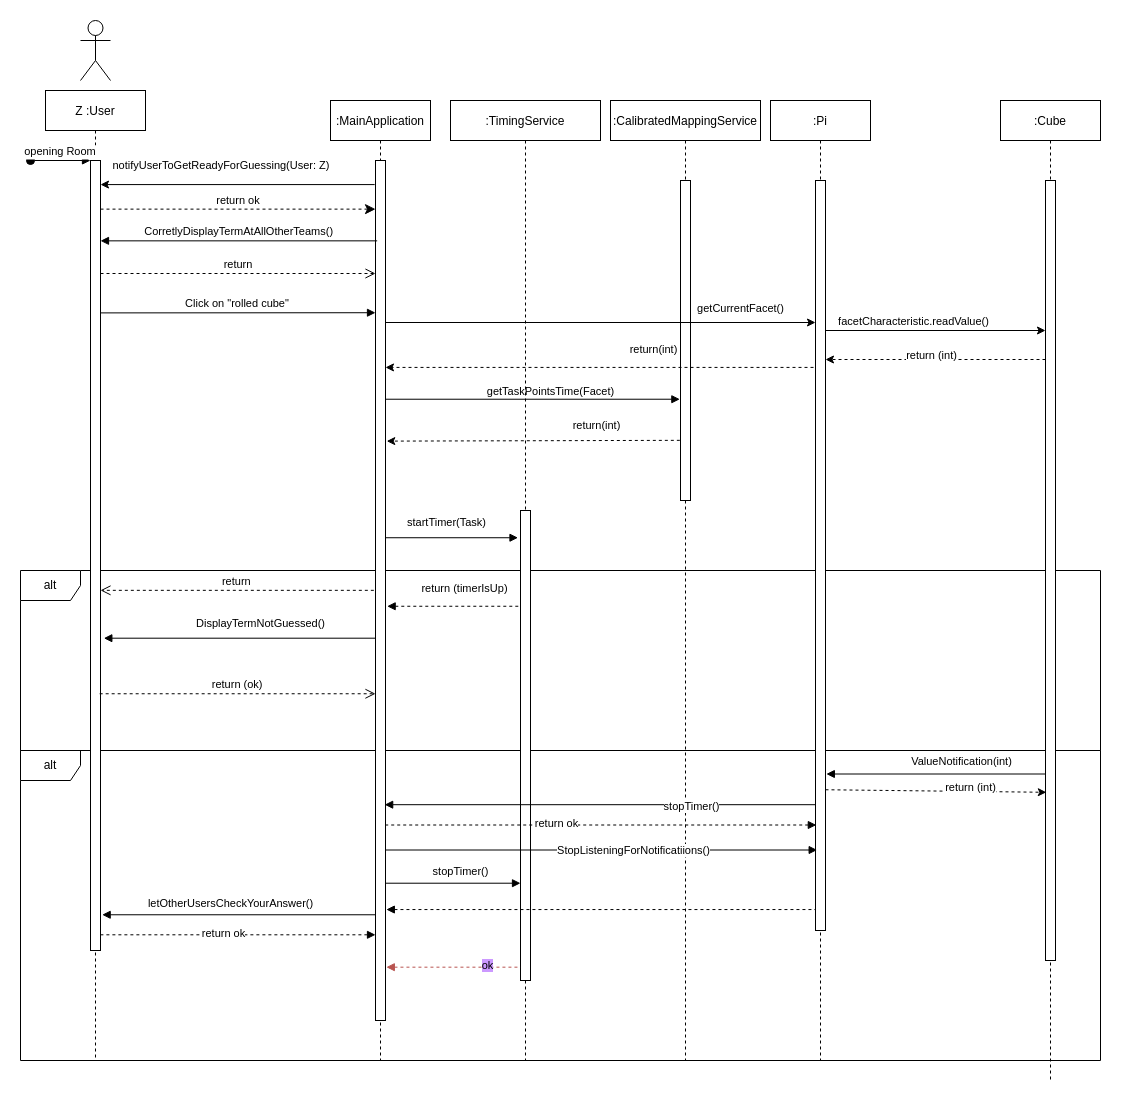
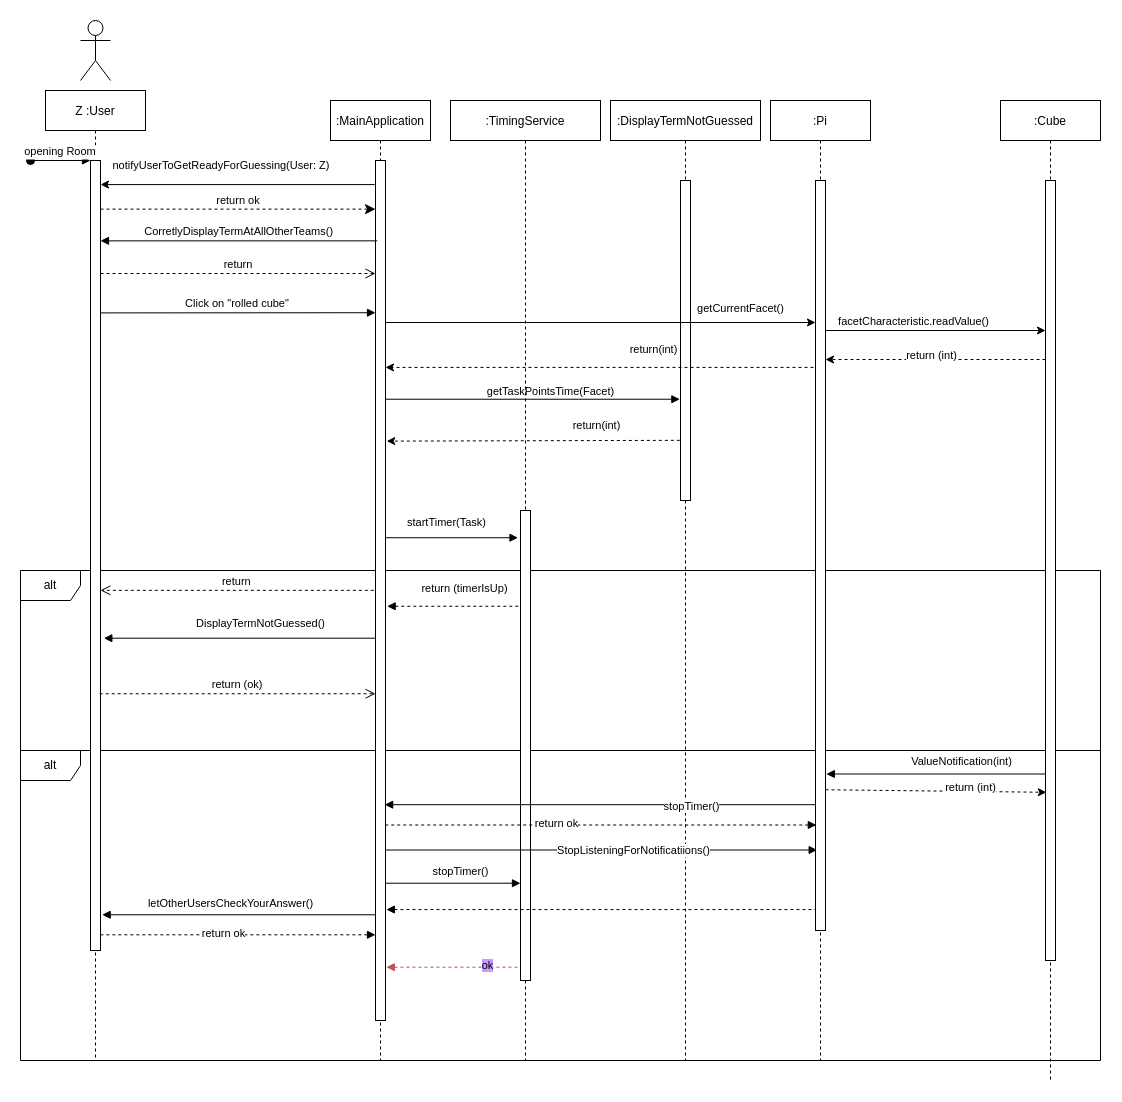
  <mxCell id="0" />
  <mxCell id="1" parent="0" />
  <mxCell id="2" value="alt" style="shape=umlFrame;whiteSpace=wrap;html=1;" vertex="1" parent="1"><mxGeometry x="20" y="750" width="1080" height="310" as="geometry" /></mxCell>
  <mxCell id="3" value="alt" style="shape=umlFrame;whiteSpace=wrap;html=1;" vertex="1" parent="1"><mxGeometry x="20" y="570" width="1080" height="180" as="geometry" /></mxCell>
- <mxCell id="4" value=":CalibratedMappingService" style="shape=umlLifeline;perimeter=lifelinePerimeter;container=1;collapsible=0;recursiveResize=0;rounded=0;shadow=0;strokeWidth=1;" vertex="1" parent="1"><mxGeometry x="610" y="100" width="150" height="960" as="geometry" /></mxCell>
+ <mxCell id="4" value=":DisplayTermNotGuessed" style="shape=umlLifeline;perimeter=lifelinePerimeter;container=1;collapsible=0;recursiveResize=0;rounded=0;shadow=0;strokeWidth=1;" vertex="1" parent="1"><mxGeometry x="610" y="100" width="150" height="960" as="geometry" /></mxCell>
  <mxCell id="5" value="" style="points=[];perimeter=orthogonalPerimeter;rounded=0;shadow=0;strokeWidth=1;" vertex="1" parent="4"><mxGeometry x="70" y="80" width="10" height="320" as="geometry" /></mxCell>
  <mxCell id="6" value="Z :User" style="shape=umlLifeline;perimeter=lifelinePerimeter;container=1;collapsible=0;recursiveResize=0;rounded=0;shadow=0;strokeWidth=1;" vertex="1" parent="1"><mxGeometry x="45" y="90" width="100" height="970" as="geometry" /></mxCell>
  <mxCell id="7" value="" style="points=[];perimeter=orthogonalPerimeter;rounded=0;shadow=0;strokeWidth=1;" vertex="1" parent="6"><mxGeometry x="45" y="70" width="10" height="790" as="geometry" /></mxCell>
  <mxCell id="8" value="opening Room" style="verticalAlign=bottom;startArrow=oval;endArrow=block;startSize=8;shadow=0;strokeWidth=1;" edge="1" parent="6" target="7"><mxGeometry relative="1" as="geometry"><mxPoint x="-15" y="70" as="sourcePoint" /></mxGeometry></mxCell>
  <mxCell id="9" value=":MainApplication" style="shape=umlLifeline;perimeter=lifelinePerimeter;container=1;collapsible=0;recursiveResize=0;rounded=0;shadow=0;strokeWidth=1;" vertex="1" parent="1"><mxGeometry x="330" y="100" width="100" height="960" as="geometry" /></mxCell>
  <mxCell id="10" value="" style="points=[];perimeter=orthogonalPerimeter;rounded=0;shadow=0;strokeWidth=1;" vertex="1" parent="9"><mxGeometry x="45" y="60" width="10" height="860" as="geometry" /></mxCell>
  <mxCell id="11" value="notifyUserToGetReadyForGuessing(User: Z)" style="verticalAlign=bottom;endArrow=none;shadow=0;strokeWidth=1;startArrow=classic;startFill=1;endFill=0;entryX=-0.083;entryY=0.028;entryDx=0;entryDy=0;entryPerimeter=0;" edge="1" parent="1" source="7" target="10"><mxGeometry x="-0.118" y="10" relative="1" as="geometry"><mxPoint x="201" y="210.32" as="sourcePoint" /><mxPoint x="360" y="210" as="targetPoint" /><mxPoint as="offset" /></mxGeometry></mxCell>
  <mxCell id="12" value="CorretlyDisplayTermAtAllOtherTeams()" style="verticalAlign=bottom;endArrow=block;shadow=0;strokeWidth=1;exitX=0.167;exitY=0.243;exitDx=0;exitDy=0;exitPerimeter=0;" edge="1" parent="1"><mxGeometry relative="1" as="geometry"><mxPoint x="376.67" y="240.35" as="sourcePoint" /><mxPoint x="100" y="240.35" as="targetPoint" /><Array as="points" /></mxGeometry></mxCell>
  <mxCell id="13" value="return" style="verticalAlign=bottom;endArrow=open;dashed=1;endSize=8;shadow=0;strokeWidth=1;" edge="1" parent="1"><mxGeometry relative="1" as="geometry"><mxPoint x="375" y="273" as="targetPoint" /><mxPoint x="100" y="273" as="sourcePoint" /><Array as="points" /></mxGeometry></mxCell>
  <mxCell id="14" value=":Pi" style="shape=umlLifeline;perimeter=lifelinePerimeter;container=1;collapsible=0;recursiveResize=0;rounded=0;shadow=0;strokeWidth=1;" vertex="1" parent="1"><mxGeometry x="770" y="100" width="100" height="960" as="geometry" /></mxCell>
  <mxCell id="15" value="" style="points=[];perimeter=orthogonalPerimeter;rounded=0;shadow=0;strokeWidth=1;" vertex="1" parent="14"><mxGeometry x="45" y="80" width="10" height="750" as="geometry" /></mxCell>
  <mxCell id="16" style="rounded=0;orthogonalLoop=1;jettySize=auto;html=1;" edge="1" parent="1"><mxGeometry relative="1" as="geometry"><mxPoint x="385" y="322" as="sourcePoint" /><mxPoint x="815" y="322" as="targetPoint" /></mxGeometry></mxCell>
  <mxCell id="17" value="getCurrentFacet()" style="edgeLabel;html=1;align=center;verticalAlign=middle;resizable=0;points=[];" vertex="1" connectable="0" parent="16"><mxGeometry x="0.684" y="1" relative="1" as="geometry"><mxPoint x="-7.07" y="-14" as="offset" /></mxGeometry></mxCell>
  <mxCell id="18" value="" style="edgeStyle=none;rounded=0;orthogonalLoop=1;jettySize=auto;html=1;" edge="1" parent="1"><mxGeometry relative="1" as="geometry"><mxPoint x="825" y="330" as="sourcePoint" /><mxPoint x="1045" y="330" as="targetPoint" /><Array as="points" /></mxGeometry></mxCell>
  <mxCell id="19" value="facetCharacteristic.readValue()" style="edgeLabel;html=1;align=center;verticalAlign=middle;resizable=0;points=[];" vertex="1" connectable="0" parent="18"><mxGeometry x="-0.207" relative="1" as="geometry"><mxPoint y="-10" as="offset" /></mxGeometry></mxCell>
  <mxCell id="20" value="" style="shape=umlActor;verticalLabelPosition=bottom;verticalAlign=top;html=1;outlineConnect=0;fontSize=6;" vertex="1" parent="1"><mxGeometry x="80" width="30" height="60" as="geometry" y="20" /></mxCell>
  <mxCell id="21" value="return ok" style="verticalAlign=bottom;endArrow=classic;dashed=1;endSize=8;shadow=0;strokeWidth=1;endFill=1;startArrow=none;startFill=0;exitX=1;exitY=0.116;exitDx=0;exitDy=0;exitPerimeter=0;" edge="1" parent="1"><mxGeometry relative="1" as="geometry"><mxPoint x="375" y="208.64" as="targetPoint" /><mxPoint x="100" y="208.64" as="sourcePoint" /><Array as="points" /></mxGeometry></mxCell>
  <mxCell id="22" value=":Cube" style="shape=umlLifeline;perimeter=lifelinePerimeter;container=1;collapsible=0;recursiveResize=0;rounded=0;shadow=0;strokeWidth=1;" vertex="1" parent="1"><mxGeometry x="1000" y="100" width="100" height="980" as="geometry" /></mxCell>
  <mxCell id="23" value="" style="points=[];perimeter=orthogonalPerimeter;rounded=0;shadow=0;strokeWidth=1;" vertex="1" parent="22"><mxGeometry x="45" y="80" width="10" height="780" as="geometry" /></mxCell>
  <mxCell id="24" style="edgeStyle=none;rounded=0;orthogonalLoop=1;jettySize=auto;html=1;dashed=1;" edge="1" parent="1"><mxGeometry relative="1" as="geometry"><mxPoint x="1045" y="359" as="sourcePoint" /><mxPoint x="825" y="359" as="targetPoint" /><Array as="points"><mxPoint x="890" y="359" /></Array></mxGeometry></mxCell>
  <mxCell id="25" value="return (int)" style="edgeLabel;html=1;align=center;verticalAlign=middle;resizable=0;points=[];" vertex="1" connectable="0" parent="24"><mxGeometry x="0.174" relative="1" as="geometry"><mxPoint x="14.66" y="-4.32" as="offset" /></mxGeometry></mxCell>
  <mxCell id="26" style="edgeStyle=none;rounded=0;orthogonalLoop=1;jettySize=auto;html=1;dashed=1;exitX=-0.2;exitY=0.806;exitDx=0;exitDy=0;exitPerimeter=0;" edge="1" parent="1"><mxGeometry relative="1" as="geometry"><mxPoint x="813" y="366.92" as="sourcePoint" /><mxPoint x="385" y="366.92" as="targetPoint" /></mxGeometry></mxCell>
  <mxCell id="27" value="return(int)" style="edgeLabel;html=1;align=center;verticalAlign=middle;resizable=0;points=[];" vertex="1" connectable="0" parent="26"><mxGeometry x="0.174" relative="1" as="geometry"><mxPoint x="90.45" y="-18.51" as="offset" /></mxGeometry></mxCell>
  <mxCell id="28" value="return" style="verticalAlign=bottom;endArrow=open;dashed=1;endSize=8;shadow=0;strokeWidth=1;exitX=-0.167;exitY=0.543;exitDx=0;exitDy=0;exitPerimeter=0;" edge="1" parent="1"><mxGeometry relative="1" as="geometry"><mxPoint x="100" y="589.83" as="targetPoint" /><mxPoint x="373.33" y="589.83" as="sourcePoint" /></mxGeometry></mxCell>
  <mxCell id="29" style="edgeStyle=none;rounded=0;orthogonalLoop=1;jettySize=auto;html=1;startArrow=block;startFill=1;endArrow=none;endFill=0;exitX=-0.066;exitY=0.871;exitDx=0;exitDy=0;exitPerimeter=0;" edge="1" parent="1"><mxGeometry relative="1" as="geometry"><mxPoint x="679.34" y="398.72" as="sourcePoint" /><mxPoint x="385" y="398.72" as="targetPoint" /></mxGeometry></mxCell>
  <mxCell id="30" value="getTaskPointsTime(Facet)" style="edgeLabel;html=1;align=center;verticalAlign=middle;resizable=0;points=[];" vertex="1" connectable="0" parent="29"><mxGeometry x="-0.168" relative="1" as="geometry"><mxPoint x="-7.62" y="-8.72" as="offset" /></mxGeometry></mxCell>
  <mxCell id="31" value=":TimingService" style="shape=umlLifeline;perimeter=lifelinePerimeter;container=1;collapsible=0;recursiveResize=0;rounded=0;shadow=0;strokeWidth=1;" vertex="1" parent="1"><mxGeometry x="450" y="100" width="150" height="960" as="geometry" /></mxCell>
  <mxCell id="32" value="" style="points=[];perimeter=orthogonalPerimeter;rounded=0;shadow=0;strokeWidth=1;" vertex="1" parent="31"><mxGeometry x="70" y="410" width="10" height="470" as="geometry" /></mxCell>
  <mxCell id="33" style="edgeStyle=none;rounded=0;orthogonalLoop=1;jettySize=auto;html=1;startArrow=block;startFill=1;endArrow=none;endFill=0;exitX=-0.25;exitY=0.292;exitDx=0;exitDy=0;exitPerimeter=0;" edge="1" parent="1"><mxGeometry relative="1" as="geometry"><mxPoint x="517.5" y="537.24" as="sourcePoint" /><mxPoint x="385" y="537.24" as="targetPoint" /></mxGeometry></mxCell>
  <mxCell id="34" value="startTimer(Task)" style="edgeLabel;html=1;align=center;verticalAlign=middle;resizable=0;points=[];" vertex="1" connectable="0" parent="33"><mxGeometry x="0.368" y="3" relative="1" as="geometry"><mxPoint x="19.17" y="-19" as="offset" /></mxGeometry></mxCell>
  <mxCell id="35" style="edgeStyle=none;rounded=0;orthogonalLoop=1;jettySize=auto;html=1;startArrow=block;startFill=1;endArrow=none;endFill=0;exitX=1.167;exitY=0.575;exitDx=0;exitDy=0;exitPerimeter=0;dashed=1;" edge="1" parent="1"><mxGeometry relative="1" as="geometry"><mxPoint x="386.67" y="605.75" as="sourcePoint" /><mxPoint x="520" y="605.75" as="targetPoint" /></mxGeometry></mxCell>
  <mxCell id="36" value="return (timerIsUp)" style="edgeLabel;html=1;align=center;verticalAlign=middle;resizable=0;points=[];" vertex="1" connectable="0" parent="35"><mxGeometry x="0.15" y="-2" relative="1" as="geometry"><mxPoint y="-20" as="offset" /></mxGeometry></mxCell>
  <mxCell id="37" style="edgeStyle=none;rounded=0;orthogonalLoop=1;jettySize=auto;html=1;startArrow=block;startFill=1;endArrow=none;endFill=0;exitX=1.333;exitY=0.63;exitDx=0;exitDy=0;exitPerimeter=0;" edge="1" parent="1"><mxGeometry relative="1" as="geometry"><mxPoint x="103.33" y="637.7" as="sourcePoint" /><mxPoint x="375" y="637.7" as="targetPoint" /></mxGeometry></mxCell>
  <mxCell id="38" value="DisplayTermNotGuessed()" style="edgeLabel;html=1;align=center;verticalAlign=middle;resizable=0;points=[];" vertex="1" connectable="0" parent="37"><mxGeometry x="0.319" y="-1" relative="1" as="geometry"><mxPoint x="-22.5" y="-16.1" as="offset" /></mxGeometry></mxCell>
  <mxCell id="39" value="return (ok)" style="verticalAlign=bottom;endArrow=open;dashed=1;endSize=8;shadow=0;strokeWidth=1;exitX=0.917;exitY=0.675;exitDx=0;exitDy=0;exitPerimeter=0;" edge="1" parent="1" source="7" target="10"><mxGeometry relative="1" as="geometry"><mxPoint x="340" y="693" as="targetPoint" /><mxPoint x="110" y="680" as="sourcePoint" /></mxGeometry></mxCell>
  <mxCell id="40" style="edgeStyle=none;rounded=0;orthogonalLoop=1;jettySize=auto;html=1;startArrow=block;startFill=1;endArrow=none;endFill=0;exitX=1.083;exitY=0.818;exitDx=0;exitDy=0;exitPerimeter=0;" edge="1" parent="1"><mxGeometry relative="1" as="geometry"><mxPoint x="825.83" y="773.5" as="sourcePoint" /><mxPoint x="1045" y="773.5" as="targetPoint" /></mxGeometry></mxCell>
  <mxCell id="41" value="ValueNotification(int)" style="edgeLabel;html=1;align=center;verticalAlign=middle;resizable=0;points=[];" vertex="1" connectable="0" parent="40"><mxGeometry x="0.384" relative="1" as="geometry"><mxPoint x="-17.5" y="-13.5" as="offset" /></mxGeometry></mxCell>
  <mxCell id="42" style="edgeStyle=none;rounded=0;orthogonalLoop=1;jettySize=auto;html=1;dashed=1;entryX=0.083;entryY=0.81;entryDx=0;entryDy=0;entryPerimeter=0;exitX=1;exitY=0.839;exitDx=0;exitDy=0;exitPerimeter=0;" edge="1" parent="1"><mxGeometry relative="1" as="geometry"><mxPoint x="825" y="789.25" as="sourcePoint" /><mxPoint x="1045.83" y="791.8" as="targetPoint" /></mxGeometry></mxCell>
  <mxCell id="43" value="return (int)" style="edgeLabel;html=1;align=center;verticalAlign=middle;resizable=0;points=[];" vertex="1" connectable="0" parent="42"><mxGeometry x="0.174" relative="1" as="geometry"><mxPoint x="14.66" y="-4.32" as="offset" /></mxGeometry></mxCell>
  <mxCell id="44" style="edgeStyle=none;rounded=0;orthogonalLoop=1;jettySize=auto;html=1;startArrow=block;startFill=1;endArrow=none;endFill=0;exitX=0.917;exitY=0.82;exitDx=0;exitDy=0;exitPerimeter=0;" edge="1" parent="1"><mxGeometry relative="1" as="geometry"><mxPoint x="384.17" y="804.2" as="sourcePoint" /><mxPoint x="815" y="804.2" as="targetPoint" /></mxGeometry></mxCell>
  <mxCell id="45" value="stopTimer()" style="edgeLabel;html=1;align=center;verticalAlign=middle;resizable=0;points=[];" vertex="1" connectable="0" parent="44"><mxGeometry x="0.422" y="-1" relative="1" as="geometry"><mxPoint as="offset" /></mxGeometry></mxCell>
  <mxCell id="46" style="edgeStyle=none;rounded=0;orthogonalLoop=1;jettySize=auto;html=1;startArrow=block;startFill=1;endArrow=none;endFill=0;exitX=0.083;exitY=0.886;exitDx=0;exitDy=0;exitPerimeter=0;dashed=1;" edge="1" parent="1"><mxGeometry relative="1" as="geometry"><mxPoint x="815.83" y="824.5" as="sourcePoint" /><mxPoint x="385" y="824.5" as="targetPoint" /></mxGeometry></mxCell>
  <mxCell id="47" value="return ok" style="edgeLabel;html=1;align=center;verticalAlign=middle;resizable=0;points=[];" vertex="1" connectable="0" parent="46"><mxGeometry x="0.209" y="-2" relative="1" as="geometry"><mxPoint as="offset" /></mxGeometry></mxCell>
  <mxCell id="48" style="edgeStyle=none;rounded=0;orthogonalLoop=1;jettySize=auto;html=1;startArrow=block;startFill=1;endArrow=none;endFill=0;exitX=0;exitY=0.793;exitDx=0;exitDy=0;exitPerimeter=0;" edge="1" parent="1" source="32" target="10"><mxGeometry relative="1" as="geometry" /></mxCell>
  <mxCell id="49" value="stopTimer()" style="edgeLabel;html=1;align=center;verticalAlign=middle;resizable=0;points=[];" vertex="1" connectable="0" parent="48"><mxGeometry x="-0.444" y="-2" relative="1" as="geometry"><mxPoint x="-22.5" y="-10.71" as="offset" /></mxGeometry></mxCell>
  <mxCell id="50" style="edgeStyle=none;rounded=0;orthogonalLoop=1;jettySize=auto;html=1;startArrow=block;startFill=1;endArrow=none;endFill=0;exitX=1.083;exitY=0.938;exitDx=0;exitDy=0;exitPerimeter=0;dashed=1;fillColor=#f8cecc;strokeColor=#b85450;labelBackgroundColor=#CCFFFF;" edge="1" parent="1" source="10" target="32"><mxGeometry relative="1" as="geometry" /></mxCell>
  <mxCell id="51" value="ok" style="edgeLabel;html=1;align=center;verticalAlign=middle;resizable=0;points=[];labelBackgroundColor=#CC99FF;" vertex="1" connectable="0" parent="50"><mxGeometry x="0.503" y="2" relative="1" as="geometry"><mxPoint as="offset" /></mxGeometry></mxCell>
  <mxCell id="52" style="edgeStyle=none;rounded=0;orthogonalLoop=1;jettySize=auto;html=1;startArrow=block;startFill=1;endArrow=none;endFill=0;exitX=1.167;exitY=0.976;exitDx=0;exitDy=0;exitPerimeter=0;" edge="1" parent="1"><mxGeometry relative="1" as="geometry"><mxPoint x="101.67" y="914.28" as="sourcePoint" /><mxPoint x="375" y="914.28" as="targetPoint" /></mxGeometry></mxCell>
  <mxCell id="53" value="letOtherUsersCheckYourAnswer()" style="edgeLabel;html=1;align=center;verticalAlign=middle;resizable=0;points=[];" vertex="1" connectable="0" parent="52"><mxGeometry x="0.634" y="2" relative="1" as="geometry"><mxPoint x="-95" y="-9.52" as="offset" /></mxGeometry></mxCell>
  <mxCell id="54" style="edgeStyle=none;rounded=0;orthogonalLoop=1;jettySize=auto;html=1;startArrow=block;startFill=1;endArrow=none;endFill=0;dashed=1;exitX=0;exitY=0.97;exitDx=0;exitDy=0;exitPerimeter=0;" edge="1" parent="1"><mxGeometry relative="1" as="geometry"><mxPoint x="375" y="934.3" as="sourcePoint" /><mxPoint x="100" y="934.3" as="targetPoint" /></mxGeometry></mxCell>
  <mxCell id="55" value="return ok" style="edgeLabel;html=1;align=center;verticalAlign=middle;resizable=0;points=[];" vertex="1" connectable="0" parent="54"><mxGeometry x="0.115" y="-2" relative="1" as="geometry"><mxPoint as="offset" /></mxGeometry></mxCell>
  <mxCell id="56" value="Click on &quot;rolled cube&quot;" style="verticalAlign=bottom;endArrow=none;shadow=0;strokeWidth=1;startArrow=block;startFill=1;endFill=0;exitX=0;exitY=0.177;exitDx=0;exitDy=0;exitPerimeter=0;" edge="1" parent="1" source="10"><mxGeometry relative="1" as="geometry"><mxPoint x="370" y="312" as="sourcePoint" /><mxPoint x="100" y="312.4" as="targetPoint" /><Array as="points" /></mxGeometry></mxCell>
  <mxCell id="57" style="edgeStyle=none;rounded=0;orthogonalLoop=1;jettySize=auto;html=1;startArrow=block;startFill=1;endArrow=none;endFill=0;exitX=0.167;exitY=0.906;exitDx=0;exitDy=0;exitPerimeter=0;" edge="1" parent="1"><mxGeometry relative="1" as="geometry"><mxPoint x="816.67" y="849.5" as="sourcePoint" /><mxPoint x="385" y="849.5" as="targetPoint" /></mxGeometry></mxCell>
  <mxCell id="58" value="StopListeningForNotificatiions()" style="edgeLabel;html=1;align=center;verticalAlign=middle;resizable=0;points=[];" vertex="1" connectable="0" parent="57"><mxGeometry x="-0.147" y="1" relative="1" as="geometry"><mxPoint y="-1" as="offset" /></mxGeometry></mxCell>
  <mxCell id="59" style="edgeStyle=none;rounded=0;orthogonalLoop=1;jettySize=auto;html=1;startArrow=block;startFill=1;endArrow=none;endFill=0;dashed=1;exitX=1.083;exitY=0.871;exitDx=0;exitDy=0;exitPerimeter=0;" edge="1" parent="1" source="10" target="15"><mxGeometry relative="1" as="geometry" /></mxCell>
  <mxCell id="60" style="edgeStyle=none;rounded=0;orthogonalLoop=1;jettySize=auto;html=1;dashed=1;exitX=-0.066;exitY=0.787;exitDx=0;exitDy=0;exitPerimeter=0;entryX=1.124;entryY=0.317;entryDx=0;entryDy=0;entryPerimeter=0;" edge="1" parent="1"><mxGeometry relative="1" as="geometry"><mxPoint x="679.34" y="439.84" as="sourcePoint" /><mxPoint x="386.24" y="440.62" as="targetPoint" /></mxGeometry></mxCell>
  <mxCell id="61" value="return(int)" style="edgeLabel;html=1;align=center;verticalAlign=middle;resizable=0;points=[];" vertex="1" connectable="0" parent="60"><mxGeometry x="0.174" relative="1" as="geometry"><mxPoint x="88.45" y="-15.51" as="offset" /></mxGeometry></mxCell>
